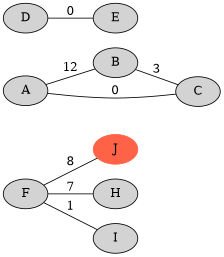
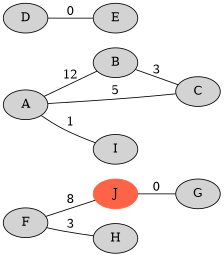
  graph {
    rankdir=LR
    node [style=filled]
    J [color=tomato]
+   G
    A
    B
    C
    D
    E
    F
    H
    I
    subgraph sub_1 {
      J
    }
+   J -- G [label=0]
    A -- B [label=12]
-   A -- C [label=0]
+   A -- C [label=5]
    B -- C [label=3]
    D -- E [label=0]
    F -- J [label=8]
-   F -- H [label=7]
-   F -- I [label=1]
+   F -- H [label=3]
+   A -- I [label=1]
  }
